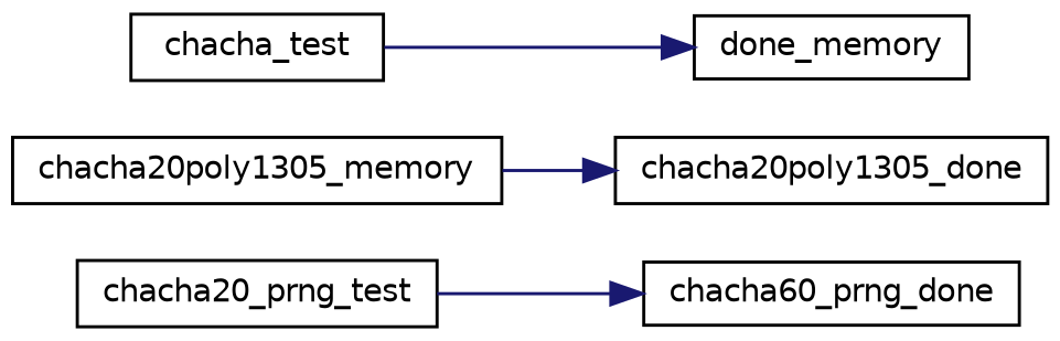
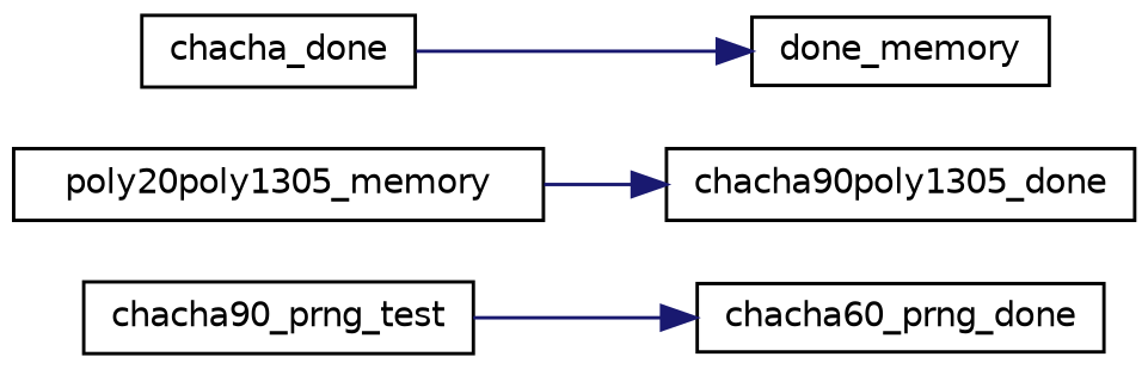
  digraph {
    rankdir=RL
    node [color=black fillcolor=white fontname=Helvetica fontsize=10 shape=record style=filled]
    edge [color=midnightblue dir=back fontname=Helvetica fontsize=10 labelfontname=Helvetica labelfontsize=10 style=solid]
    n1 [height=0.2 label=chacha60_prng_done width=0.4]
-   n2 [height=0.2 label=chacha20_prng_test width=0.4]
-   n3 [height=0.2 label=chacha20poly1305_done width=0.4]
-   n4 [height=0.2 label=chacha20poly1305_memory width=0.4]
+   n2 [height=0.2 label=chacha90_prng_test width=0.4]
+   n3 [height=0.2 label=chacha90poly1305_done width=0.4]
+   n4 [height=0.2 label=poly20poly1305_memory width=0.4]
    n5 [height=0.2 label=done_memory width=0.4]
-   n6 [height=0.2 label=chacha_test width=0.4]
+   n6 [height=0.2 label=chacha_done width=0.4]
    n1 -> n2
    n3 -> n4
    n5 -> n6
  }
